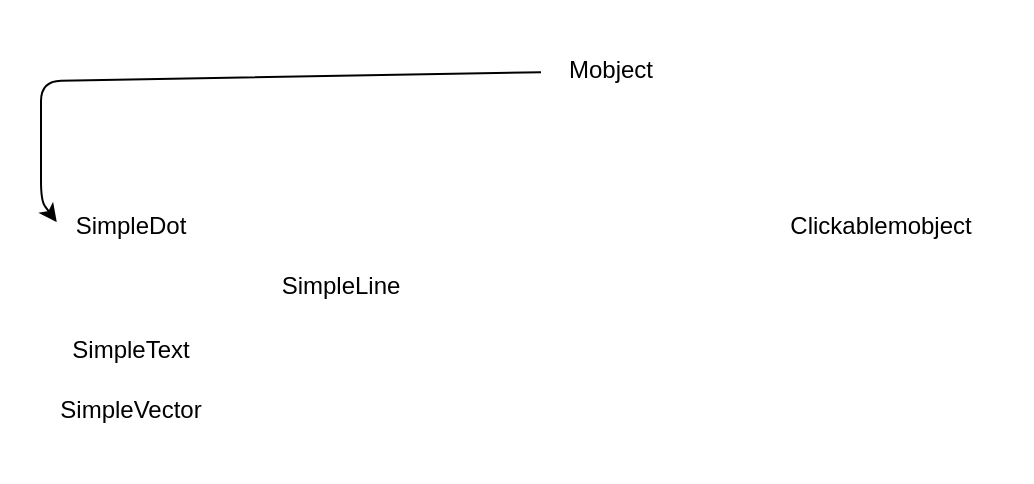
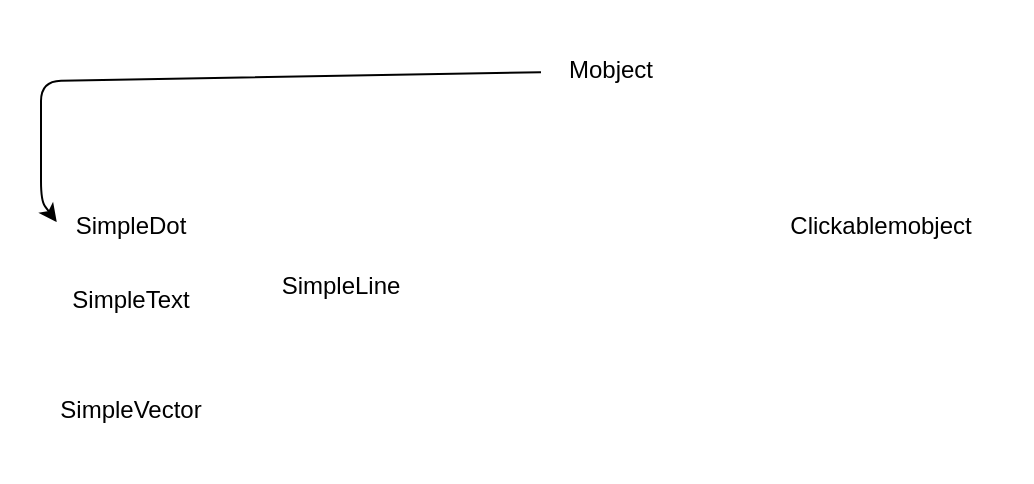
  <mxCell id="0" />
  <mxCell id="1" parent="0" />
  <mxCell id="2" value="" style="edgeStyle=none;html=1;entryX=0.036;entryY=0.418;entryDx=0;entryDy=0;entryPerimeter=0;" edge="1" parent="1" source="3" target="5"><mxGeometry relative="1" as="geometry"><mxPoint x="20" y="110" as="targetPoint" /><Array as="points"><mxPoint x="20" y="40" /><mxPoint x="20" y="100" /></Array></mxGeometry></mxCell>
  <mxCell id="3" value="Mobject" style="text;html=1;align=center;verticalAlign=middle;resizable=0;points=[];autosize=1;strokeColor=none;fillColor=none;" vertex="1" parent="1"><mxGeometry x="270" y="20" width="70" height="30" as="geometry" /></mxCell>
  <mxCell id="4" value="Clickablemobject" style="text;html=1;align=center;verticalAlign=middle;resizable=0;points=[];autosize=1;strokeColor=none;fillColor=none;" vertex="1" parent="1"><mxGeometry x="385" y="98" width="110" height="30" as="geometry" /></mxCell>
  <mxCell id="5" value="SimpleDot" style="text;html=1;align=center;verticalAlign=middle;resizable=0;points=[];autosize=1;strokeColor=none;fillColor=none;" vertex="1" parent="1"><mxGeometry x="25" y="98" width="80" height="30" as="geometry" /></mxCell>
  <mxCell id="6" value="SimpleLine" style="text;html=1;align=center;verticalAlign=middle;resizable=0;points=[];autosize=1;strokeColor=none;fillColor=none;" vertex="1" parent="1"><mxGeometry x="130" y="128" width="80" height="30" as="geometry" /></mxCell>
- <mxCell id="7" value="SimpleText" style="text;html=1;align=center;verticalAlign=middle;resizable=0;points=[];autosize=1;strokeColor=none;fillColor=none;" vertex="1" parent="1"><mxGeometry x="25" y="160" width="80" height="30" as="geometry" /></mxCell>
+ <mxCell id="7" value="SimpleText" style="text;html=1;align=center;verticalAlign=middle;resizable=0;points=[];autosize=1;strokeColor=none;fillColor=none;" vertex="1" parent="1"><mxGeometry x="25" y="135" width="80" height="30" as="geometry" /></mxCell>
  <mxCell id="8" value="SimpleVector" style="text;html=1;align=center;verticalAlign=middle;resizable=0;points=[];autosize=1;strokeColor=none;fillColor=none;" vertex="1" parent="1"><mxGeometry x="20" y="190" width="90" height="30" as="geometry" /></mxCell>
